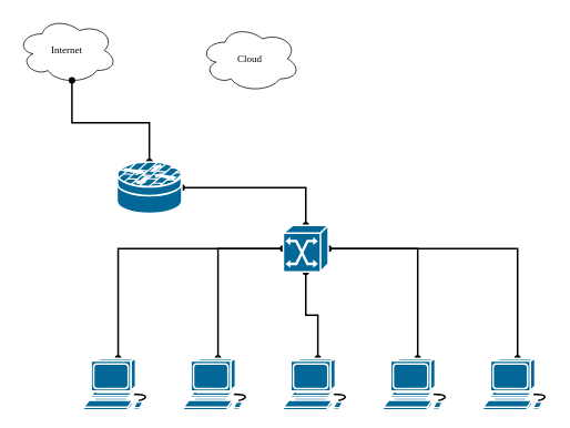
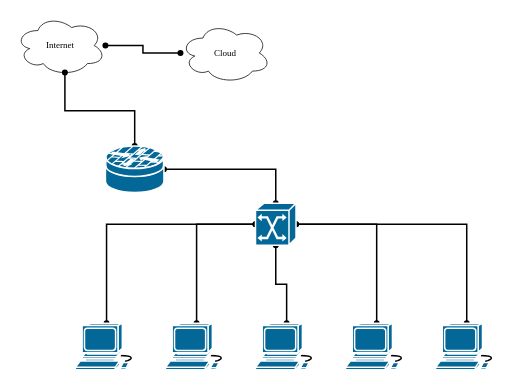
  <mxCell id="0" />
  <mxCell id="1" parent="0" />
  <mxCell id="2" style="edgeStyle=orthogonalEdgeStyle;rounded=0;orthogonalLoop=1;jettySize=auto;html=1;endArrow=oval;endFill=1;strokeWidth=2;entryX=0.5;entryY=0;entryDx=0;entryDy=0;entryPerimeter=0;startArrow=oval;startFill=1;" edge="1" parent="1" source="13" target="15"><mxGeometry relative="1" as="geometry" /></mxCell>
  <mxCell id="3" value="Cloud" style="ellipse;shape=cloud;whiteSpace=wrap;html=1;rounded=0;shadow=0;comic=0;strokeWidth=1;fontFamily=Verdana;fontSize=12;" parent="1" vertex="1"><mxGeometry x="240" y="30" width="120" height="80" as="geometry" /></mxCell>
+ <mxCell id="4" style="edgeStyle=orthogonalEdgeStyle;rounded=0;orthogonalLoop=1;jettySize=auto;html=1;startArrow=oval;startFill=1;endArrow=oval;endFill=1;strokeWidth=2;" edge="1" parent="1" source="5" target="3"><mxGeometry relative="1" as="geometry" /></mxCell>
  <mxCell id="5" value="Internet" style="ellipse;shape=cloud;whiteSpace=wrap;html=1;rounded=0;shadow=0;comic=0;strokeWidth=1;fontFamily=Verdana;fontSize=12;" parent="1" vertex="1"><mxGeometry x="20" y="20" width="120" height="80" as="geometry" /></mxCell>
  <mxCell id="6" style="edgeStyle=orthogonalEdgeStyle;rounded=0;orthogonalLoop=1;jettySize=auto;html=1;startArrow=oval;startFill=1;endArrow=oval;endFill=1;strokeWidth=2;" edge="1" parent="1" source="8" target="13"><mxGeometry relative="1" as="geometry" /></mxCell>
  <mxCell id="7" style="edgeStyle=orthogonalEdgeStyle;rounded=0;orthogonalLoop=1;jettySize=auto;html=1;entryX=0.55;entryY=0.95;entryDx=0;entryDy=0;entryPerimeter=0;startArrow=oval;startFill=1;endArrow=oval;endFill=1;strokeWidth=2;" edge="1" parent="1" source="8" target="5"><mxGeometry relative="1" as="geometry" /></mxCell>
  <mxCell id="8" value="" style="shape=mxgraph.cisco.security.router_firewall;sketch=0;html=1;pointerEvents=1;dashed=0;fillColor=#036897;strokeColor=#ffffff;strokeWidth=2;verticalLabelPosition=bottom;verticalAlign=top;align=center;outlineConnect=0;" vertex="1" parent="1"><mxGeometry x="140" y="194" width="78" height="62" as="geometry" /></mxCell>
  <mxCell id="9" style="edgeStyle=orthogonalEdgeStyle;rounded=0;orthogonalLoop=1;jettySize=auto;html=1;startArrow=oval;startFill=1;endArrow=oval;endFill=1;strokeWidth=2;" edge="1" parent="1" source="13" target="18"><mxGeometry relative="1" as="geometry" /></mxCell>
  <mxCell id="10" style="edgeStyle=orthogonalEdgeStyle;rounded=0;orthogonalLoop=1;jettySize=auto;html=1;startArrow=oval;startFill=1;endArrow=oval;endFill=1;strokeWidth=2;" edge="1" parent="1" source="13" target="16"><mxGeometry relative="1" as="geometry" /></mxCell>
  <mxCell id="11" style="edgeStyle=orthogonalEdgeStyle;rounded=0;orthogonalLoop=1;jettySize=auto;html=1;startArrow=oval;startFill=1;endArrow=oval;endFill=1;strokeWidth=2;" edge="1" parent="1" source="13" target="17"><mxGeometry relative="1" as="geometry" /></mxCell>
  <mxCell id="12" style="edgeStyle=orthogonalEdgeStyle;rounded=0;orthogonalLoop=1;jettySize=auto;html=1;startArrow=oval;startFill=1;endArrow=oval;endFill=1;strokeWidth=2;" edge="1" parent="1" source="13" target="14"><mxGeometry relative="1" as="geometry" /></mxCell>
  <mxCell id="13" value="" style="shape=mxgraph.cisco.switches.atm_switch;sketch=0;html=1;pointerEvents=1;dashed=0;fillColor=#036897;strokeColor=#ffffff;strokeWidth=2;verticalLabelPosition=bottom;verticalAlign=top;align=center;outlineConnect=0;" vertex="1" parent="1"><mxGeometry x="340" y="270" width="54" height="56" as="geometry" /></mxCell>
  <mxCell id="14" value="" style="shape=mxgraph.cisco.computers_and_peripherals.workstation;sketch=0;html=1;pointerEvents=1;dashed=0;fillColor=#036897;strokeColor=#ffffff;strokeWidth=2;verticalLabelPosition=bottom;verticalAlign=top;align=center;outlineConnect=0;" vertex="1" parent="1"><mxGeometry x="100" y="430" width="83" height="62" as="geometry" /></mxCell>
  <mxCell id="15" value="" style="shape=mxgraph.cisco.computers_and_peripherals.workstation;sketch=0;html=1;pointerEvents=1;dashed=0;fillColor=#036897;strokeColor=#ffffff;strokeWidth=2;verticalLabelPosition=bottom;verticalAlign=top;align=center;outlineConnect=0;" vertex="1" parent="1"><mxGeometry x="220" y="430" width="83" height="62" as="geometry" /></mxCell>
  <mxCell id="16" value="" style="shape=mxgraph.cisco.computers_and_peripherals.workstation;sketch=0;html=1;pointerEvents=1;dashed=0;fillColor=#036897;strokeColor=#ffffff;strokeWidth=2;verticalLabelPosition=bottom;verticalAlign=top;align=center;outlineConnect=0;" vertex="1" parent="1"><mxGeometry x="340" y="430" width="83" height="62" as="geometry" /></mxCell>
  <mxCell id="17" value="" style="shape=mxgraph.cisco.computers_and_peripherals.workstation;sketch=0;html=1;pointerEvents=1;dashed=0;fillColor=#036897;strokeColor=#ffffff;strokeWidth=2;verticalLabelPosition=bottom;verticalAlign=top;align=center;outlineConnect=0;" vertex="1" parent="1"><mxGeometry x="460" y="430" width="83" height="62" as="geometry" /></mxCell>
  <mxCell id="18" value="" style="shape=mxgraph.cisco.computers_and_peripherals.workstation;sketch=0;html=1;pointerEvents=1;dashed=0;fillColor=#036897;strokeColor=#ffffff;strokeWidth=2;verticalLabelPosition=bottom;verticalAlign=top;align=center;outlineConnect=0;" vertex="1" parent="1"><mxGeometry x="580" y="430" width="83" height="62" as="geometry" /></mxCell>
